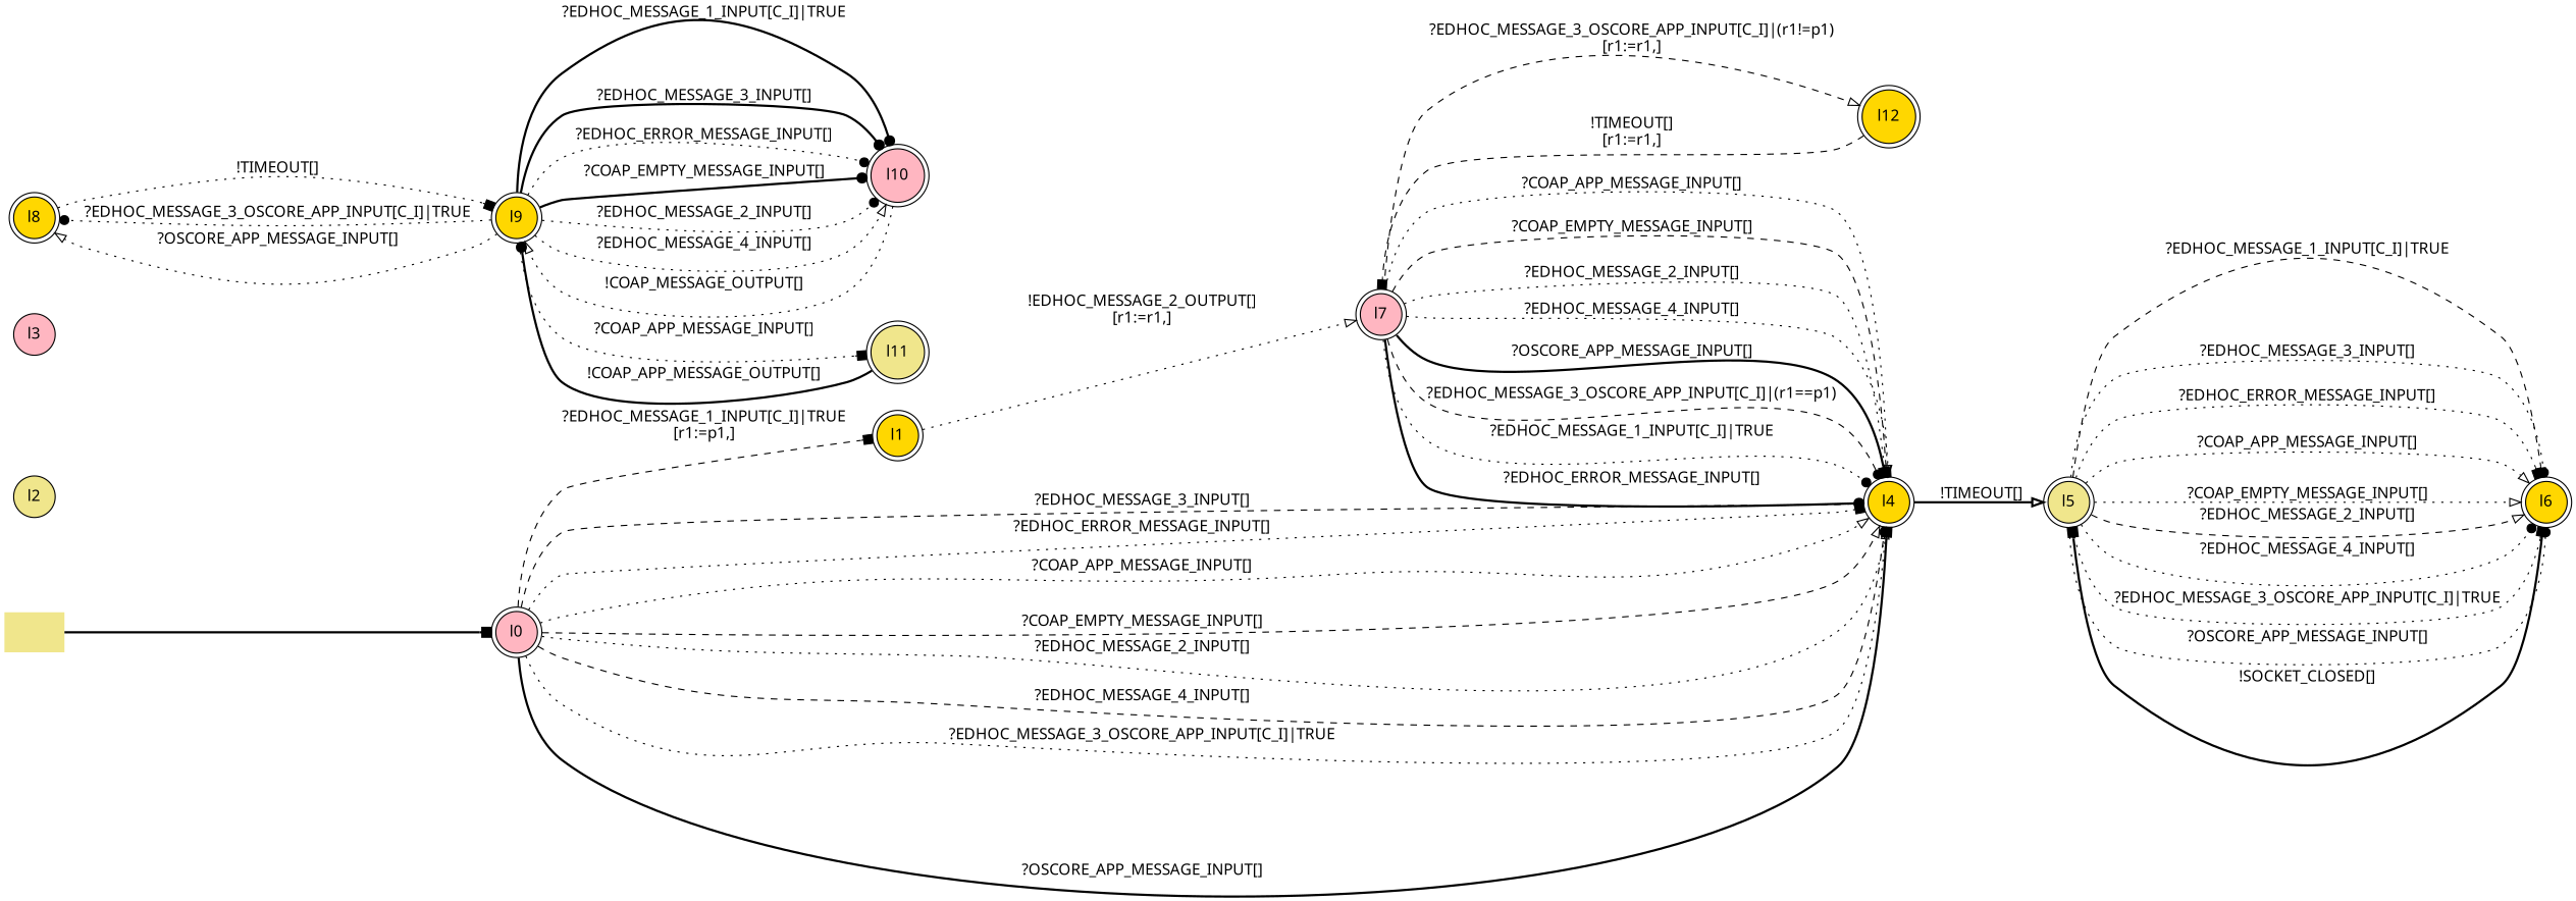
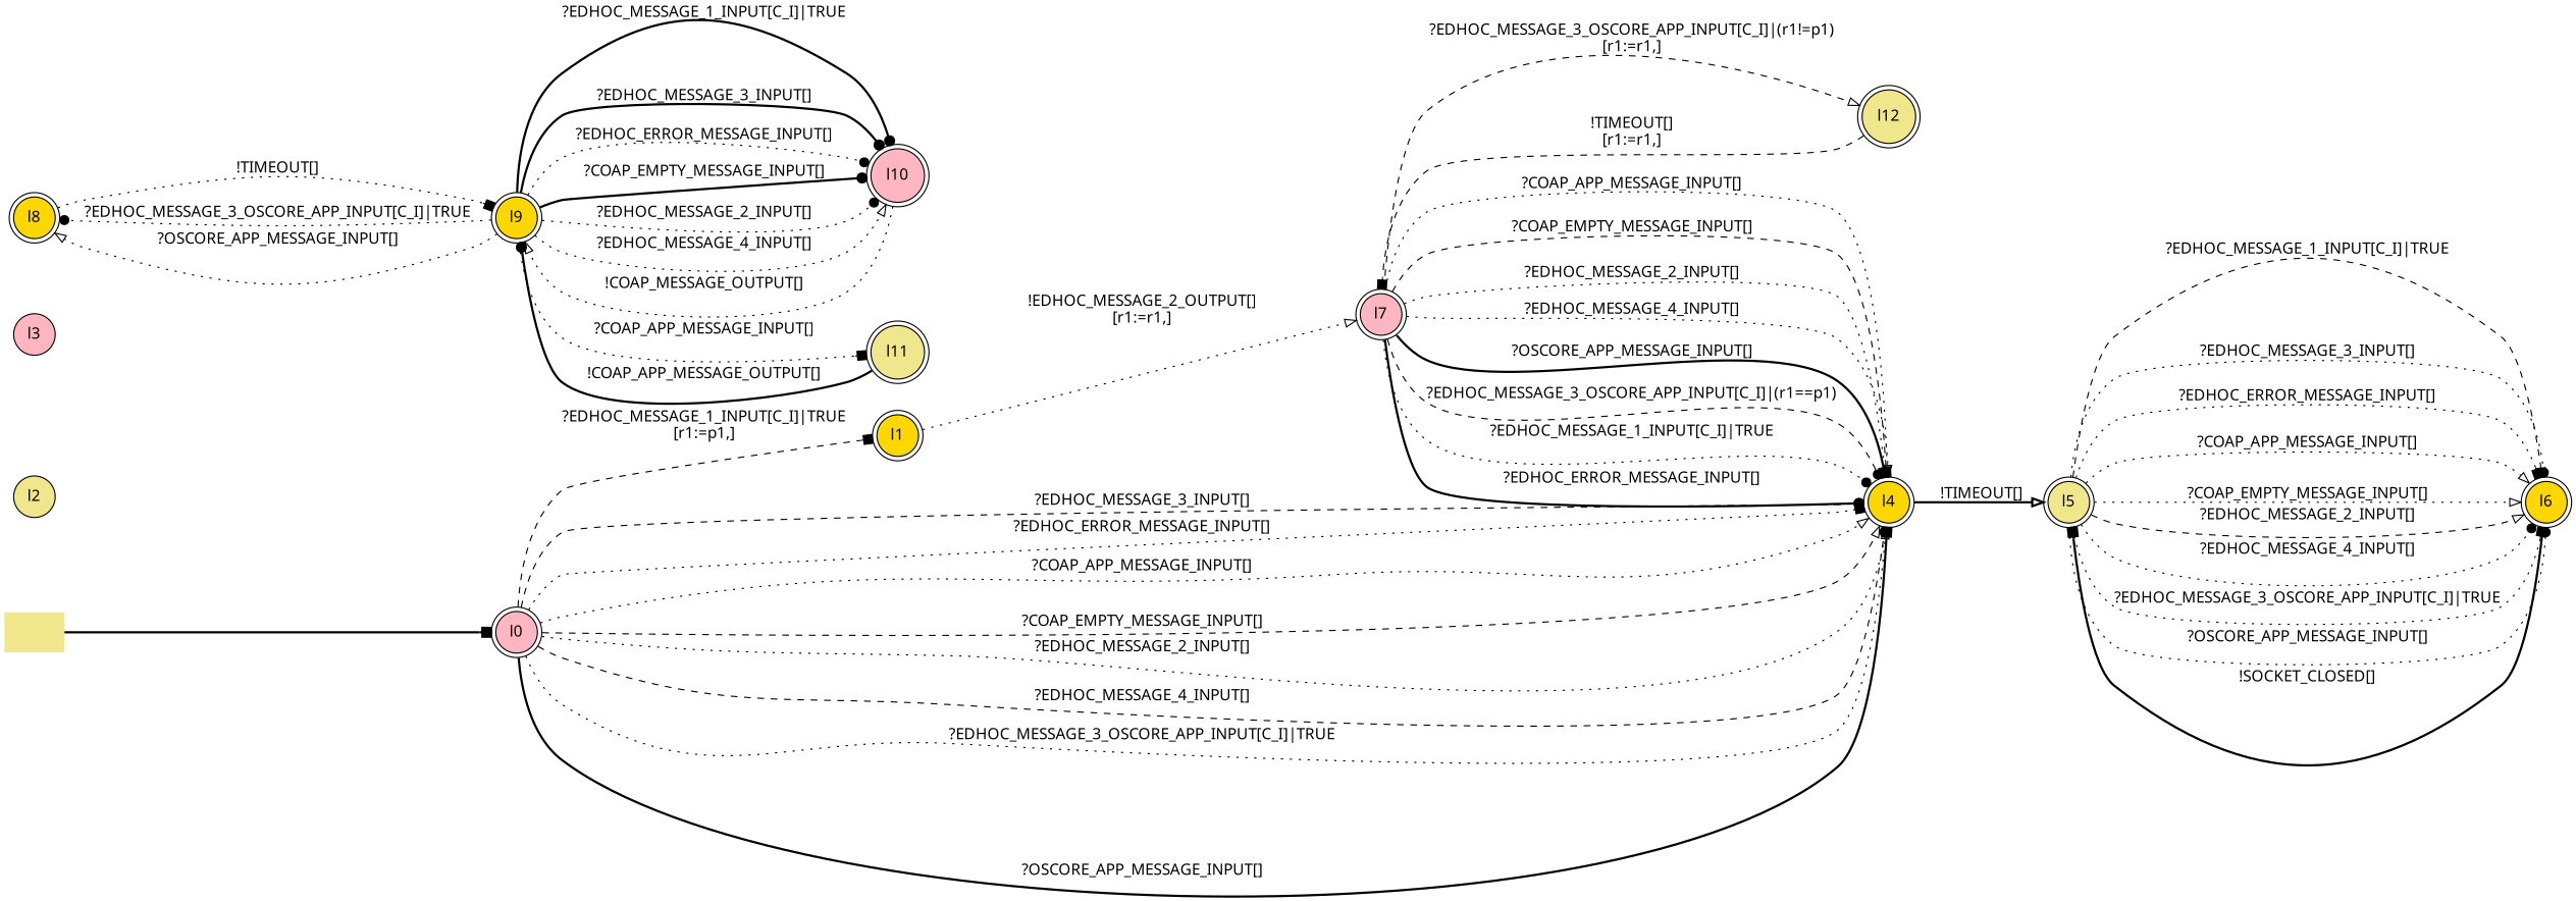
  digraph {
    fontname="Noto Sans"
    rankdir=LR
    node [fillcolor=gold fontname="Noto Sans" shape=doublecircle style=filled]
    edge [arrowhead=dot fontname="Noto Sans" style=dotted]
    "" [fillcolor=khaki shape=none]
    l0 [fillcolor=lightpink]
    l1
    l4
    l7 [fillcolor=lightpink]
    l5 [fillcolor=khaki]
-   l12
+   l12 [fillcolor=khaki]
    l2 [fillcolor=khaki shape=circle]
    l3 [fillcolor=lightpink shape=circle]
    l6
    l8
    l9
    l10 [fillcolor=lightpink]
    l11 [fillcolor=khaki]
    "" -> l0 [arrowhead=box style=bold]
    l0 -> l1 [arrowhead=box label=<?EDHOC_MESSAGE_1_INPUT[C_I]|TRUE<BR />[r1:=p1,]> style=dashed]
    l0 -> l4 [label=<?EDHOC_MESSAGE_3_INPUT[]> style=dashed]
    l0 -> l4 [arrowhead=box label=<?EDHOC_ERROR_MESSAGE_INPUT[]>]
    l0 -> l4 [arrowhead=onormal label=<?COAP_APP_MESSAGE_INPUT[]>]
    l0 -> l4 [arrowhead=onormal label=<?COAP_EMPTY_MESSAGE_INPUT[]> style=dashed]
    l0 -> l4 [label=<?EDHOC_MESSAGE_2_INPUT[]>]
    l0 -> l4 [label=<?EDHOC_MESSAGE_4_INPUT[]> style=dashed]
    l0 -> l4 [arrowhead=onormal label=<?EDHOC_MESSAGE_3_OSCORE_APP_INPUT[C_I]|TRUE>]
    l0 -> l4 [arrowhead=box label=<?OSCORE_APP_MESSAGE_INPUT[]> style=bold]
    l1 -> l7 [arrowhead=onormal label=<!EDHOC_MESSAGE_2_OUTPUT[]<BR />[r1:=r1,]>]
    l4 -> l5 [arrowhead=onormal label=<!TIMEOUT[]> style=bold]
    l7 -> l4 [label=<?EDHOC_MESSAGE_1_INPUT[C_I]|TRUE>]
    l7 -> l4 [label=<?EDHOC_ERROR_MESSAGE_INPUT[]> style=bold]
    l7 -> l4 [arrowhead=onormal label=<?COAP_APP_MESSAGE_INPUT[]>]
    l7 -> l4 [arrowhead=box label=<?COAP_EMPTY_MESSAGE_INPUT[]> style=dashed]
    l7 -> l4 [arrowhead=box label=<?EDHOC_MESSAGE_2_INPUT[]>]
    l7 -> l4 [arrowhead=onormal label=<?EDHOC_MESSAGE_4_INPUT[]>]
    l7 -> l4 [arrowhead=box label=<?OSCORE_APP_MESSAGE_INPUT[]> style=bold]
    l7 -> l4 [label=<?EDHOC_MESSAGE_3_OSCORE_APP_INPUT[C_I]|(r1==p1)> style=dashed]
    l7 -> l12 [arrowhead=onormal label=<?EDHOC_MESSAGE_3_OSCORE_APP_INPUT[C_I]|(r1!=p1)<BR />[r1:=r1,]> style=dashed]
    l5 -> l6 [arrowhead=box label=<?EDHOC_MESSAGE_1_INPUT[C_I]|TRUE> style=dashed]
    l5 -> l6 [label=<?EDHOC_MESSAGE_3_INPUT[]>]
    l5 -> l6 [arrowhead=box label=<?EDHOC_ERROR_MESSAGE_INPUT[]>]
    l5 -> l6 [arrowhead=onormal label=<?COAP_APP_MESSAGE_INPUT[]>]
    l5 -> l6 [arrowhead=onormal label=<?COAP_EMPTY_MESSAGE_INPUT[]>]
    l5 -> l6 [arrowhead=onormal label=<?EDHOC_MESSAGE_2_INPUT[]> style=dashed]
    l5 -> l6 [label=<?EDHOC_MESSAGE_4_INPUT[]>]
    l5 -> l6 [arrowhead=box label=<?EDHOC_MESSAGE_3_OSCORE_APP_INPUT[C_I]|TRUE>]
    l5 -> l6 [label=<?OSCORE_APP_MESSAGE_INPUT[]>]
    l12 -> l7 [arrowhead=box label=<!TIMEOUT[]<BR />[r1:=r1,]> style=dashed]
    l6 -> l5 [arrowhead=box label=<!SOCKET_CLOSED[]> style=bold]
    l8 -> l9 [arrowhead=box label=<!TIMEOUT[]>]
    l9 -> l8 [label=<?EDHOC_MESSAGE_3_OSCORE_APP_INPUT[C_I]|TRUE>]
    l9 -> l8 [arrowhead=onormal label=<?OSCORE_APP_MESSAGE_INPUT[]>]
    l9 -> l10 [label=<?EDHOC_MESSAGE_1_INPUT[C_I]|TRUE> style=bold]
    l9 -> l10 [label=<?EDHOC_MESSAGE_3_INPUT[]> style=bold]
    l9 -> l10 [label=<?EDHOC_ERROR_MESSAGE_INPUT[]>]
    l9 -> l10 [label=<?COAP_EMPTY_MESSAGE_INPUT[]> style=bold]
    l9 -> l10 [label=<?EDHOC_MESSAGE_2_INPUT[]>]
    l9 -> l10 [arrowhead=onormal label=<?EDHOC_MESSAGE_4_INPUT[]>]
    l9 -> l11 [arrowhead=box label=<?COAP_APP_MESSAGE_INPUT[]>]
    l10 -> l9 [arrowhead=onormal label=<!COAP_MESSAGE_OUTPUT[]>]
    l11 -> l9 [label=<!COAP_APP_MESSAGE_OUTPUT[]> style=bold]
  }
